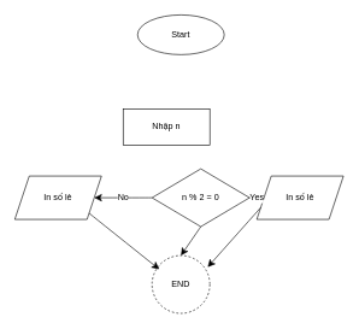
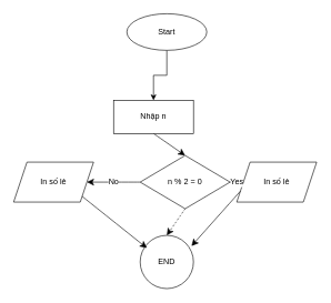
  <mxCell id="0" />
  <mxCell id="1" parent="0" />
+ <mxCell id="2" style="edgeStyle=orthogonalEdgeStyle;rounded=0;orthogonalLoop=1;jettySize=auto;html=1;exitX=0.5;exitY=1;exitDx=0;exitDy=0;entryX=0.5;entryY=0;entryDx=0;entryDy=0;" edge="1" parent="1" source="3" target="5"><mxGeometry relative="1" as="geometry" /></mxCell>
  <mxCell id="3" value="Start" style="ellipse;whiteSpace=wrap;html=1;" vertex="1" parent="1"><mxGeometry x="190" y="20" width="120" height="55" as="geometry" /></mxCell>
+ <mxCell id="4" style="edgeStyle=none;curved=1;rounded=0;orthogonalLoop=1;jettySize=auto;html=1;exitX=0.5;exitY=1;exitDx=0;exitDy=0;entryX=0.5;entryY=0;entryDx=0;entryDy=0;fontSize=12;startSize=8;endSize=8;" edge="1" parent="1" source="5" target="11"><mxGeometry relative="1" as="geometry" /></mxCell>
  <mxCell id="5" value="Nhập n" style="rounded=0;whiteSpace=wrap;html=1;" vertex="1" parent="1"><mxGeometry x="170" y="150" width="120" height="50" as="geometry" /></mxCell>
  <mxCell id="6" value="" style="edgeStyle=none;curved=1;rounded=0;orthogonalLoop=1;jettySize=auto;html=1;fontSize=12;startSize=8;endSize=8;" edge="1" parent="1" source="7" target="11"><mxGeometry relative="1" as="geometry" /></mxCell>
  <mxCell id="7" value="In số lẻ" style="shape=parallelogram;perimeter=parallelogramPerimeter;whiteSpace=wrap;html=1;fixedSize=1;" vertex="1" parent="1"><mxGeometry x="355" y="243" width="120" height="60" as="geometry" /></mxCell>
  <mxCell id="8" value="Yes" style="edgeStyle=none;curved=1;rounded=0;orthogonalLoop=1;jettySize=auto;html=1;exitX=1;exitY=0.5;exitDx=0;exitDy=0;entryX=0;entryY=0.5;entryDx=0;entryDy=0;fontSize=12;startSize=8;endSize=8;" edge="1" parent="1" source="11" target="7"><mxGeometry relative="1" as="geometry" /></mxCell>
  <mxCell id="9" value="No" style="edgeStyle=none;curved=1;rounded=0;orthogonalLoop=1;jettySize=auto;html=1;exitX=0;exitY=0.5;exitDx=0;exitDy=0;entryX=1;entryY=0.5;entryDx=0;entryDy=0;fontSize=12;startSize=8;endSize=8;" edge="1" parent="1" source="11" target="12"><mxGeometry relative="1" as="geometry" /></mxCell>
- <mxCell id="10" style="edgeStyle=none;curved=1;rounded=0;orthogonalLoop=1;jettySize=auto;html=1;exitX=0.5;exitY=1;exitDx=0;exitDy=0;entryX=0.5;entryY=0;entryDx=0;entryDy=0;fontSize=12;startSize=8;endSize=8;" edge="1" parent="1" source="11" target="13"><mxGeometry relative="1" as="geometry" /></mxCell>
+ <mxCell id="10" style="edgeStyle=none;curved=1;rounded=0;orthogonalLoop=1;jettySize=auto;html=1;exitX=0.5;exitY=1;exitDx=0;exitDy=0;entryX=0.5;entryY=0;entryDx=0;entryDy=0;fontSize=12;startSize=8;endSize=8;dashed=1;" edge="1" parent="1" source="11" target="13"><mxGeometry relative="1" as="geometry" /></mxCell>
  <mxCell id="11" value="n % 2 = 0" style="rhombus;whiteSpace=wrap;html=1;" vertex="1" parent="1"><mxGeometry x="210" y="233" width="135" height="80" as="geometry" /></mxCell>
  <mxCell id="12" value="In số lẻ" style="shape=parallelogram;perimeter=parallelogramPerimeter;whiteSpace=wrap;html=1;fixedSize=1;" vertex="1" parent="1"><mxGeometry x="20" y="243" width="120" height="60" as="geometry" /></mxCell>
- <mxCell id="13" value="END" style="ellipse;whiteSpace=wrap;html=1;aspect=fixed;dashed=1;" vertex="1" parent="1"><mxGeometry x="210" y="353" width="80" height="80" as="geometry" /></mxCell>
+ <mxCell id="13" value="END" style="ellipse;whiteSpace=wrap;html=1;aspect=fixed;" vertex="1" parent="1"><mxGeometry x="210" y="353" width="80" height="80" as="geometry" /></mxCell>
  <mxCell id="14" style="edgeStyle=none;curved=1;rounded=0;orthogonalLoop=1;jettySize=auto;html=1;exitX=1;exitY=1;exitDx=0;exitDy=0;entryX=0.125;entryY=0.238;entryDx=0;entryDy=0;entryPerimeter=0;fontSize=12;startSize=8;endSize=8;" edge="1" parent="1" source="12" target="13"><mxGeometry relative="1" as="geometry" /></mxCell>
  <mxCell id="15" style="edgeStyle=none;curved=1;rounded=0;orthogonalLoop=1;jettySize=auto;html=1;exitX=0;exitY=0.75;exitDx=0;exitDy=0;entryX=0.963;entryY=0.2;entryDx=0;entryDy=0;entryPerimeter=0;fontSize=12;startSize=8;endSize=8;" edge="1" parent="1" source="7" target="13"><mxGeometry relative="1" as="geometry" /></mxCell>
